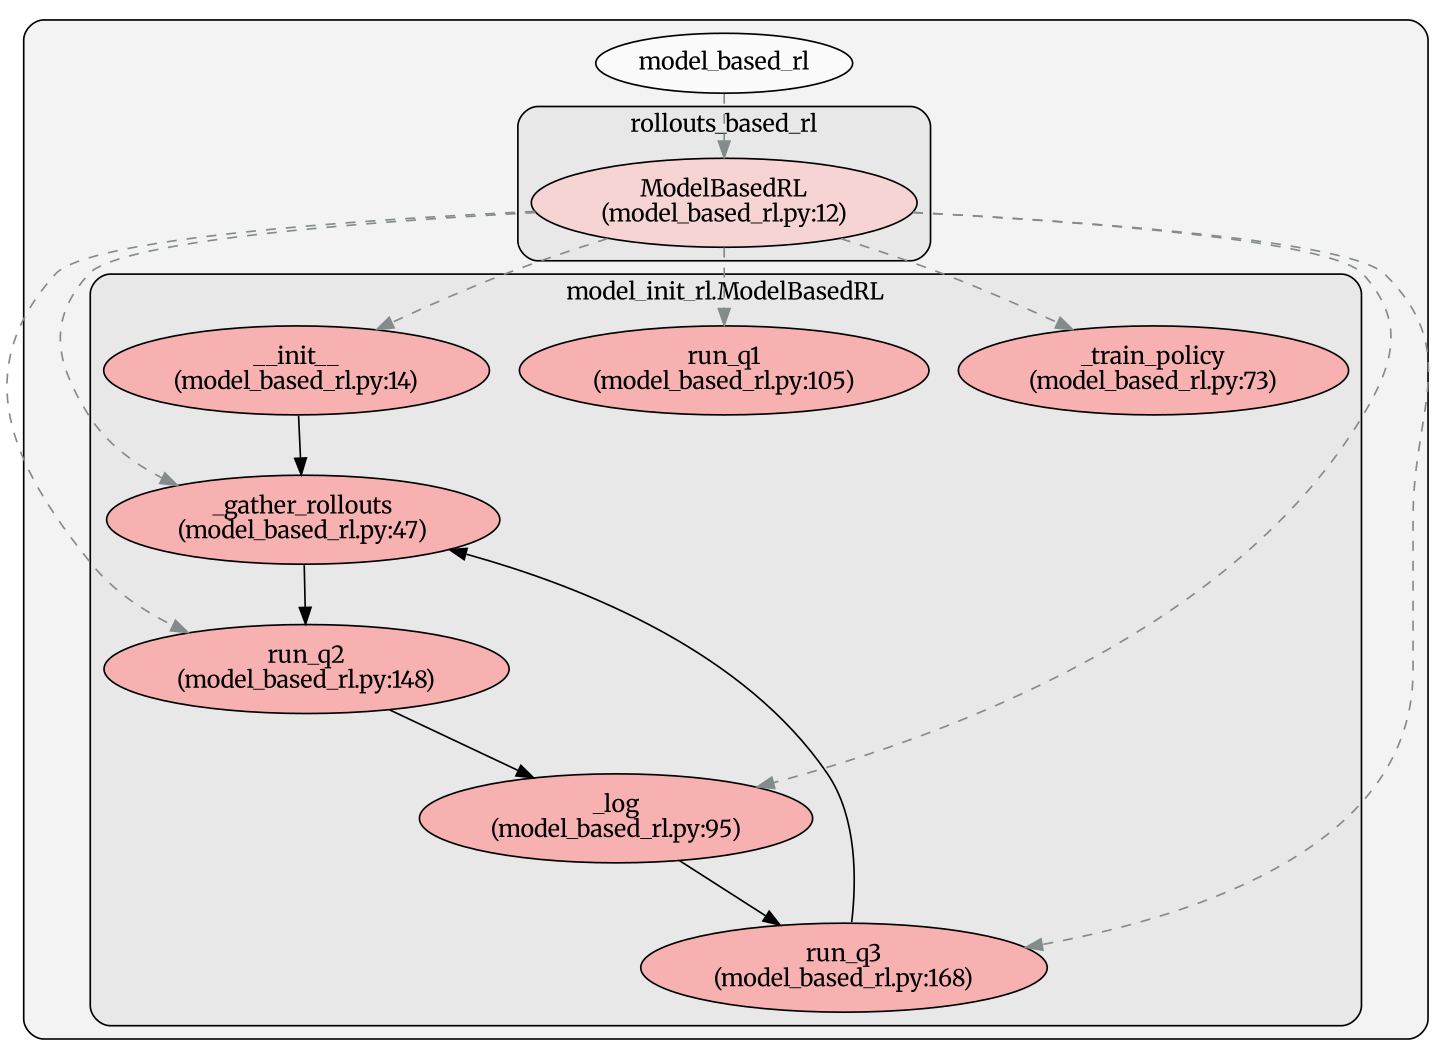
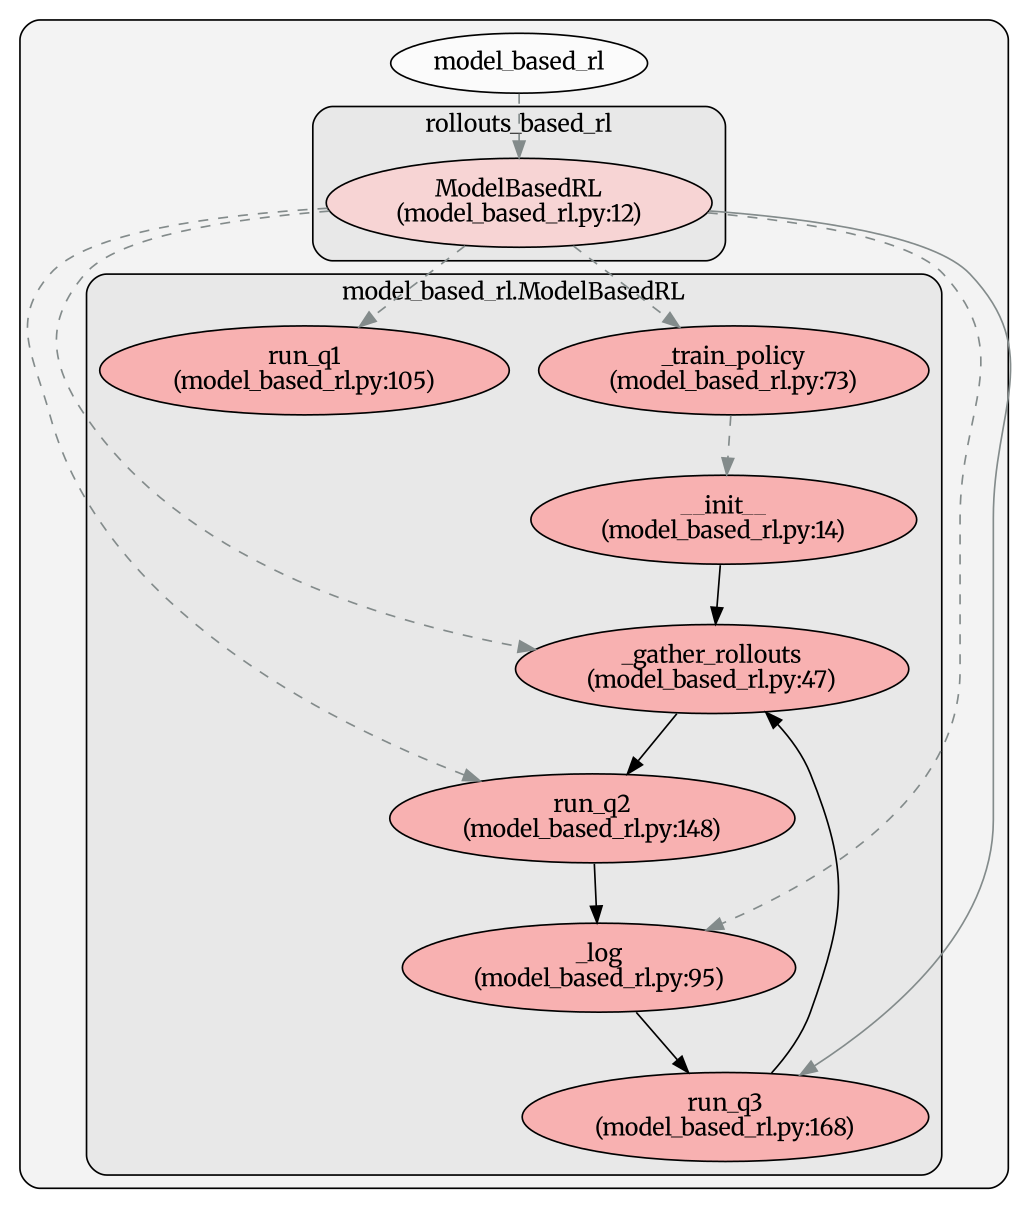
  digraph {
    clusterrank=local
    fontname=Merriweather
    rankdir=TB
    node [fillcolor="#ff9999b2" fontcolor="#000000" fontname=Merriweather group=0 style=filled]
    edge [color="#838b8b" fontname=Merriweather style=dashed]
    n1 [fillcolor="#feccccb2" label="ModelBasedRL\n(model_based_rl.py:12)"]
    n2 [label="__init__\n(model_based_rl.py:14)"]
    n3 [label="_gather_rollouts\n(model_based_rl.py:47)"]
    n4 [label="_log\n(model_based_rl.py:95)"]
    n5 [label="_train_policy\n(model_based_rl.py:73)"]
    n6 [label="run_q1\n(model_based_rl.py:105)"]
    n7 [label="run_q2\n(model_based_rl.py:148)"]
    n8 [label="run_q3\n(model_based_rl.py:168)"]
    n9 [fillcolor="#ffffffb2" label=model_based_rl]
    subgraph cluster_1 {
      fillcolor="#80808018"
      style="filled,rounded"
      n9
      subgraph cluster_2 {
        fillcolor="#80808018"
        label=rollouts_based_rl
        style="filled,rounded"
        n1
      }
      subgraph cluster_3 {
        fillcolor="#80808018"
-       label="model_init_rl.ModelBasedRL"
+       label="model_based_rl.ModelBasedRL"
        style="filled,rounded"
        n2
        n3
        n4
        n5
        n6
        n7
        n8
      }
    }
-   n1 -> n2
+   n5 -> n2
    n1 -> n3
    n1 -> n4
    n1 -> n5
    n1 -> n6
    n1 -> n7
-   n1 -> n8
+   n1 -> n8 [style=solid]
    n2 -> n3 [color="#000000" style=solid]
    n3 -> n7 [color="#000000" style=solid]
    n4 -> n8 [color="#000000" style=solid]
    n7 -> n4 [color="#000000" style=solid]
    n8 -> n3 [color="#000000" style=solid]
    n9 -> n1
  }
